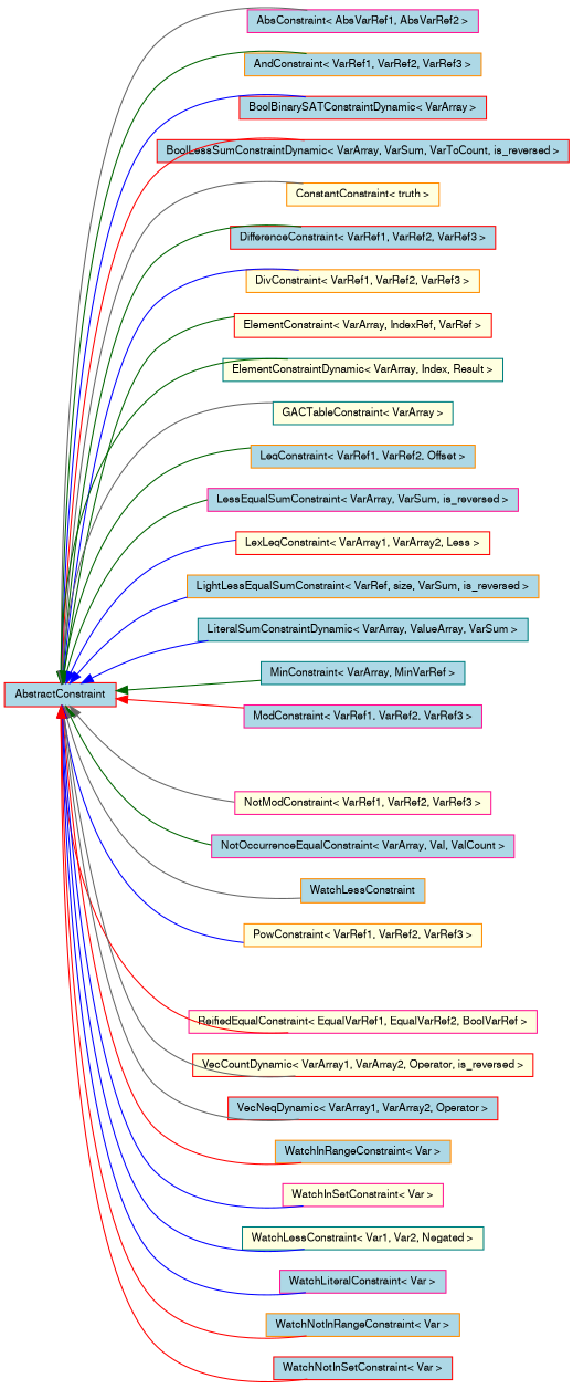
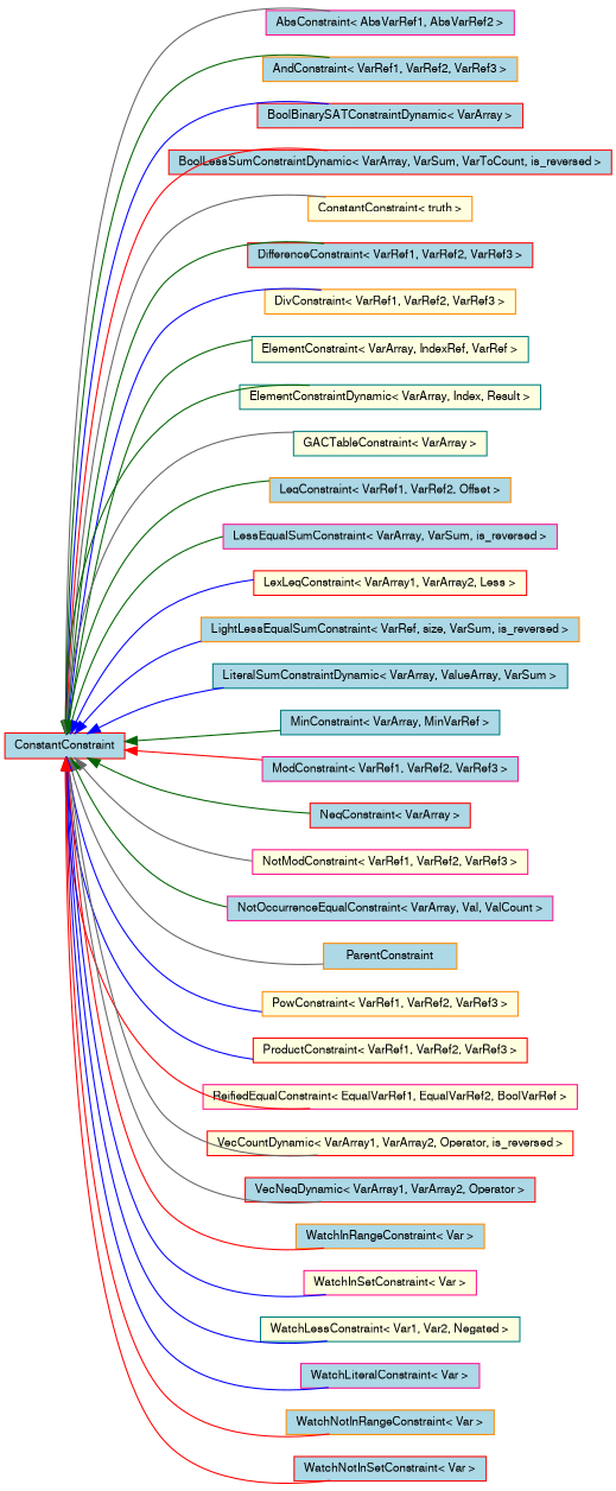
  digraph {
    rankdir=LR
    node [color=red fillcolor=lightblue fontname=FreeSans fontsize=10 shape=record style=filled]
    edge [color=blue dir=back fontname=FreeSans fontsize=10 labelfontname=FreeSans labelfontsize=10 style=solid]
-   n1 [height=0.2 label=AbstractConstraint width=0.4]
+   n1 [height=0.2 label=ConstantConstraint width=0.4]
    n2 [color=deeppink height=0.2 label="AbsConstraint\< AbsVarRef1, AbsVarRef2 \>" width=0.4]
    n3 [color=darkorange height=0.2 label="AndConstraint\< VarRef1, VarRef2, VarRef3 \>" width=0.4]
    n4 [height=0.2 label="BoolBinarySATConstraintDynamic\< VarArray \>" width=0.4]
    n5 [height=0.2 label="BoolLessSumConstraintDynamic\< VarArray, VarSum, VarToCount, is_reversed \>" width=0.4]
    n6 [color=darkorange fillcolor=lightyellow height=0.2 label="ConstantConstraint\< truth \>" width=0.4]
    n7 [height=0.2 label="DifferenceConstraint\< VarRef1, VarRef2, VarRef3 \>" width=0.4]
    n8 [color=darkorange fillcolor=lightyellow height=0.2 label="DivConstraint\< VarRef1, VarRef2, VarRef3 \>" width=0.4]
-   n9 [fillcolor=lightyellow height=0.2 label="ElementConstraint\< VarArray, IndexRef, VarRef \>" width=0.4]
+   n9 [color=teal fillcolor=lightyellow height=0.2 label="ElementConstraint\< VarArray, IndexRef, VarRef \>" width=0.4]
    n10 [color=teal fillcolor=lightyellow height=0.2 label="ElementConstraintDynamic\< VarArray, Index, Result \>" width=0.4]
    n11 [color=teal fillcolor=lightyellow height=0.2 label="GACTableConstraint\< VarArray \>" width=0.4]
    n12 [color=darkorange height=0.2 label="LeqConstraint\< VarRef1, VarRef2, Offset \>" width=0.4]
    n13 [color=deeppink height=0.2 label="LessEqualSumConstraint\< VarArray, VarSum, is_reversed \>" width=0.4]
    n14 [fillcolor=lightyellow height=0.2 label="LexLeqConstraint\< VarArray1, VarArray2, Less \>" width=0.4]
    n15 [color=darkorange height=0.2 label="LightLessEqualSumConstraint\< VarRef, size, VarSum, is_reversed \>" width=0.4]
    n16 [color=teal height=0.2 label="LiteralSumConstraintDynamic\< VarArray, ValueArray, VarSum \>" width=0.4]
    n17 [color=teal height=0.2 label="MinConstraint\< VarArray, MinVarRef \>" width=0.4]
    n18 [color=deeppink height=0.2 label="ModConstraint\< VarRef1, VarRef2, VarRef3 \>" width=0.4]
+   n19 [height=0.2 label="NeqConstraint\< VarArray \>" width=0.4]
    n20 [color=deeppink fillcolor=lightyellow height=0.2 label="NotModConstraint\< VarRef1, VarRef2, VarRef3 \>" width=0.4]
    n21 [color=deeppink height=0.2 label="NotOccurrenceEqualConstraint\< VarArray, Val, ValCount \>" width=0.4]
-   n22 [color=darkorange height=0.2 label=WatchLessConstraint width=0.4]
+   n22 [color=darkorange height=0.2 label=ParentConstraint width=0.4]
    n23 [color=darkorange fillcolor=lightyellow height=0.2 label="PowConstraint\< VarRef1, VarRef2, VarRef3 \>" width=0.4]
+   n24 [fillcolor=lightyellow height=0.2 label="ProductConstraint\< VarRef1, VarRef2, VarRef3 \>" width=0.4]
    n25 [color=deeppink fillcolor=lightyellow height=0.2 label="ReifiedEqualConstraint\< EqualVarRef1, EqualVarRef2, BoolVarRef \>" width=0.4]
    n26 [fillcolor=lightyellow height=0.2 label="VecCountDynamic\< VarArray1, VarArray2, Operator, is_reversed \>" width=0.4]
    n27 [height=0.2 label="VecNeqDynamic\< VarArray1, VarArray2, Operator \>" width=0.4]
    n28 [color=darkorange height=0.2 label="WatchInRangeConstraint\< Var \>" width=0.4]
    n29 [color=deeppink fillcolor=lightyellow height=0.2 label="WatchInSetConstraint\< Var \>" width=0.4]
    n30 [color=teal fillcolor=lightyellow height=0.2 label="WatchLessConstraint\< Var1, Var2, Negated \>" width=0.4]
    n31 [color=deeppink height=0.2 label="WatchLiteralConstraint\< Var \>" width=0.4]
    n32 [color=darkorange height=0.2 label="WatchNotInRangeConstraint\< Var \>" width=0.4]
    n33 [height=0.2 label="WatchNotInSetConstraint\< Var \>" width=0.4]
    n1 -> n2 [color=gray40]
    n1 -> n3 [color=darkgreen]
    n1 -> n4
    n1 -> n5 [color=red]
    n1 -> n6 [color=gray40]
    n1 -> n7 [color=darkgreen]
    n1 -> n8
    n1 -> n9 [color=darkgreen]
    n1 -> n10 [color=darkgreen]
    n1 -> n11 [color=gray40]
    n1 -> n12 [color=darkgreen]
    n1 -> n13 [color=darkgreen]
    n1 -> n14
    n1 -> n15
    n1 -> n16
    n1 -> n17 [color=darkgreen]
    n1 -> n18 [color=red]
+   n1 -> n19 [color=darkgreen]
    n1 -> n20 [color=gray40]
    n1 -> n21 [color=darkgreen]
    n1 -> n22 [color=gray40]
    n1 -> n23
+   n1 -> n24
    n1 -> n25 [color=red]
    n1 -> n26 [color=gray40]
    n1 -> n27 [color=gray40]
    n1 -> n28 [color=red]
    n1 -> n29
    n1 -> n30
    n1 -> n31
    n1 -> n32 [color=red]
    n1 -> n33 [color=red]
  }
